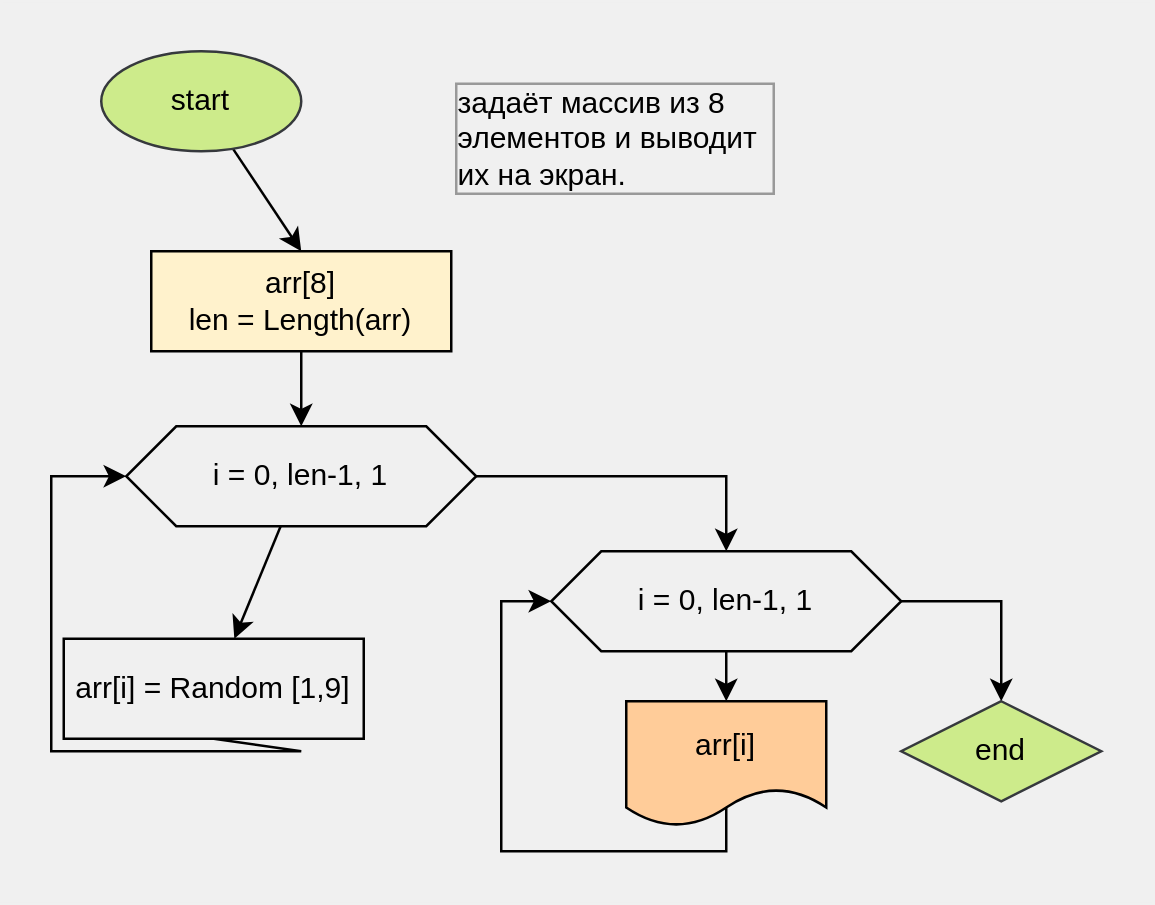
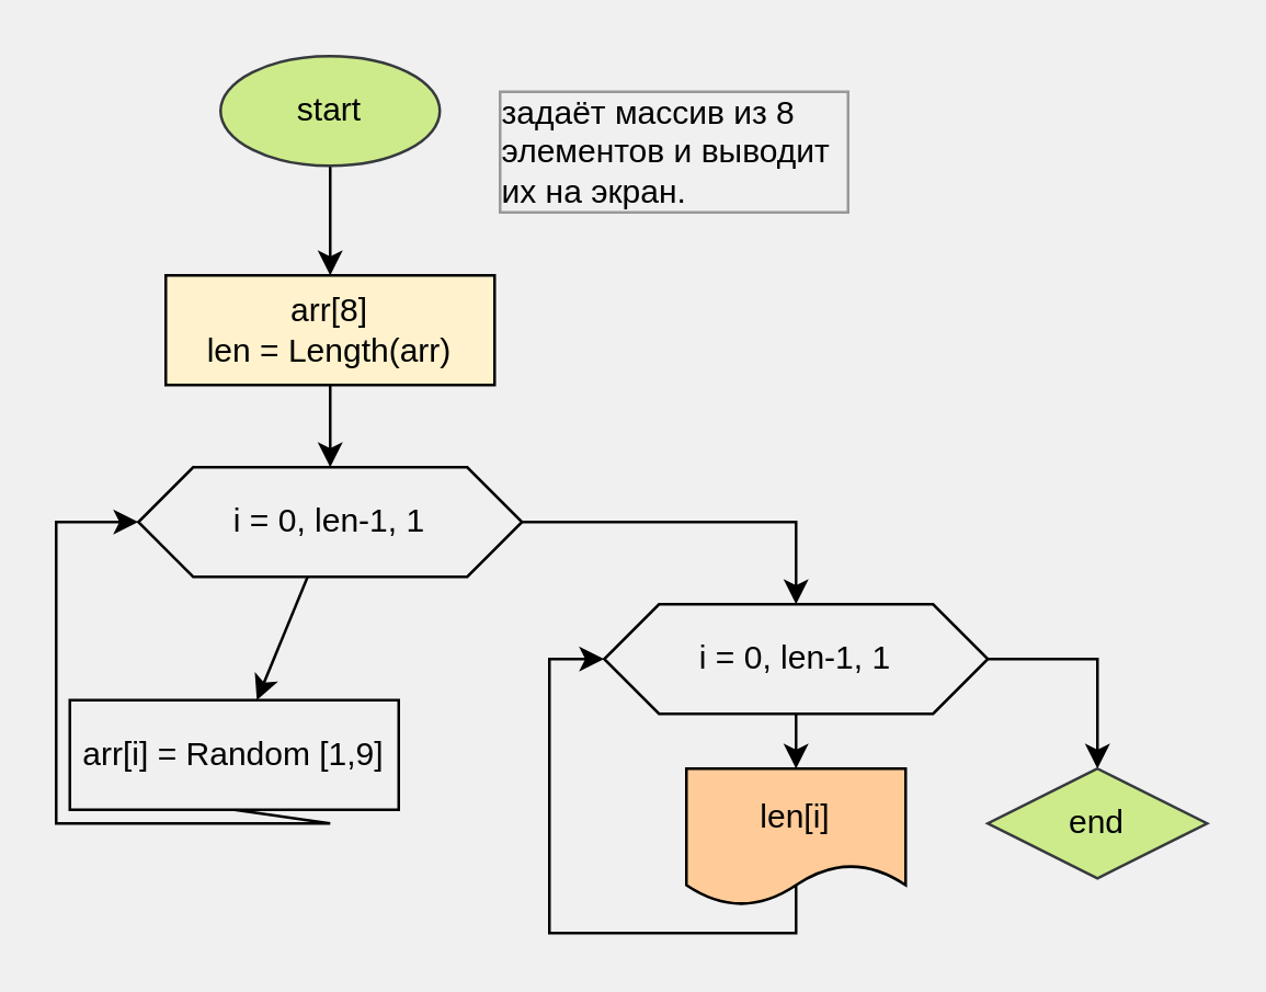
  <mxCell id="0" />
  <mxCell id="1" parent="0" />
  <mxCell id="2" value="" style="edgeStyle=none;html=1;rounded=0;strokeColor=#000000;" parent="1" source="3" edge="1"><mxGeometry relative="1" as="geometry"><mxPoint x="120" y="100" as="targetPoint" /></mxGeometry></mxCell>
- <mxCell id="3" value="start" style="ellipse;whiteSpace=wrap;html=1;fillColor=#cdeb8b;strokeColor=#36393d;fontColor=#000000;" parent="1" vertex="1"><mxGeometry x="40" y="20" width="80" height="40" as="geometry" /></mxCell>
+ <mxCell id="3" value="start" style="ellipse;whiteSpace=wrap;html=1;fillColor=#cdeb8b;strokeColor=#36393d;fontColor=#000000;" parent="1" vertex="1"><mxGeometry x="80" y="20" width="80" height="40" as="geometry" /></mxCell>
  <mxCell id="4" value="задаёт массив из 8 элементов и выводит их на экран." style="text;strokeColor=none;fillColor=none;align=left;verticalAlign=middle;rounded=0;labelBackgroundColor=#F0F0F0;fontColor=#000000;labelBorderColor=#999999;whiteSpace=wrap;" parent="1" vertex="1"><mxGeometry x="180" y="30" width="130" height="50" as="geometry" /></mxCell>
  <mxCell id="5" value="" style="edgeStyle=none;shape=connector;rounded=0;html=1;labelBackgroundColor=default;fontFamily=Helvetica;fontSize=12;fontColor=#000000;endArrow=classic;strokeColor=#000000;" edge="1" parent="1" source="7" target="11"><mxGeometry relative="1" as="geometry" /></mxCell>
  <mxCell id="6" value="" style="edgeStyle=none;shape=connector;rounded=0;html=1;labelBackgroundColor=default;fontFamily=Helvetica;fontSize=12;fontColor=#000000;endArrow=classic;strokeColor=#000000;exitX=1;exitY=0.5;exitDx=0;exitDy=0;entryX=0.5;entryY=0;entryDx=0;entryDy=0;" edge="1" parent="1" source="7" target="14"><mxGeometry relative="1" as="geometry"><Array as="points"><mxPoint x="290" y="190" /></Array></mxGeometry></mxCell>
  <mxCell id="7" value="i = 0, len-1, 1" style="shape=hexagon;perimeter=hexagonPerimeter2;whiteSpace=wrap;html=1;fixedSize=1;fillColor=#F0F0F0;strokeColor=#000000;fontColor=#000000;" vertex="1" parent="1"><mxGeometry x="50" y="170" width="140" height="40" as="geometry" /></mxCell>
  <mxCell id="8" value="" style="edgeStyle=none;html=1;fontFamily=Helvetica;fontSize=12;fontColor=#000000;rounded=0;strokeColor=#000000;" edge="1" parent="1" source="9" target="7"><mxGeometry relative="1" as="geometry" /></mxCell>
  <mxCell id="9" value="&lt;div&gt;&lt;span&gt;arr[8]&lt;/span&gt;&lt;/div&gt;len = Length(arr)" style="rounded=0;whiteSpace=wrap;html=1;fontFamily=Helvetica;fontSize=12;fontColor=#000000;strokeColor=#000000;fillColor=#fff2cc;align=center;" vertex="1" parent="1"><mxGeometry x="60" y="100" width="120" height="40" as="geometry" /></mxCell>
  <mxCell id="10" style="edgeStyle=none;shape=connector;rounded=0;html=1;exitX=0.5;exitY=1;exitDx=0;exitDy=0;entryX=0;entryY=0.5;entryDx=0;entryDy=0;labelBackgroundColor=default;fontFamily=Helvetica;fontSize=12;fontColor=#000000;endArrow=classic;strokeColor=#000000;" edge="1" parent="1" source="11" target="7"><mxGeometry relative="1" as="geometry"><Array as="points"><mxPoint x="120" y="300" /><mxPoint x="20" y="300" /><mxPoint x="20" y="190" /></Array></mxGeometry></mxCell>
  <mxCell id="11" value="arr[i] = Random [1,9]" style="rounded=0;whiteSpace=wrap;html=1;fontFamily=Helvetica;fontSize=12;fontColor=#000000;strokeColor=#000000;fillColor=#F0F0F0;align=center;" vertex="1" parent="1"><mxGeometry x="25" y="255" width="120" height="40" as="geometry" /></mxCell>
  <mxCell id="12" value="" style="edgeStyle=none;shape=connector;rounded=0;html=1;labelBackgroundColor=default;fontFamily=Helvetica;fontSize=12;fontColor=#000000;endArrow=classic;strokeColor=#000000;" edge="1" parent="1" source="14" target="16"><mxGeometry relative="1" as="geometry" /></mxCell>
  <mxCell id="13" style="edgeStyle=none;shape=connector;rounded=0;html=1;exitX=1;exitY=0.5;exitDx=0;exitDy=0;entryX=0.5;entryY=0;entryDx=0;entryDy=0;labelBackgroundColor=default;fontFamily=Helvetica;fontSize=12;fontColor=#000000;endArrow=classic;strokeColor=#000000;" edge="1" parent="1" source="14" target="17"><mxGeometry relative="1" as="geometry"><Array as="points"><mxPoint x="400" y="240" /></Array></mxGeometry></mxCell>
  <mxCell id="14" value="i = 0, len-1, 1" style="shape=hexagon;perimeter=hexagonPerimeter2;whiteSpace=wrap;html=1;fixedSize=1;fillColor=#F0F0F0;strokeColor=#000000;fontColor=#000000;" vertex="1" parent="1"><mxGeometry x="220" y="220" width="140" height="40" as="geometry" /></mxCell>
  <mxCell id="15" style="edgeStyle=none;shape=connector;rounded=0;html=1;entryX=0;entryY=0.5;entryDx=0;entryDy=0;labelBackgroundColor=default;fontFamily=Helvetica;fontSize=12;fontColor=#000000;endArrow=classic;strokeColor=#000000;" edge="1" parent="1" target="14"><mxGeometry relative="1" as="geometry"><mxPoint x="290" y="320" as="sourcePoint" /><Array as="points"><mxPoint x="290" y="340" /><mxPoint x="200" y="340" /><mxPoint x="200" y="240" /></Array></mxGeometry></mxCell>
- <mxCell id="16" value="arr[i]" style="shape=document;whiteSpace=wrap;html=1;boundedLbl=1;fillColor=#FFCC99;strokeColor=#000000;fontColor=#000000;" vertex="1" parent="1"><mxGeometry x="250" y="280" width="80" height="50" as="geometry" /></mxCell>
+ <mxCell id="16" value="len[i]" style="shape=document;whiteSpace=wrap;html=1;boundedLbl=1;fillColor=#FFCC99;strokeColor=#000000;fontColor=#000000;" vertex="1" parent="1"><mxGeometry x="250" y="280" width="80" height="50" as="geometry" /></mxCell>
  <mxCell id="17" value="end" style="rhombus;whiteSpace=wrap;html=1;fillColor=#cdeb8b;strokeColor=#36393d;fontColor=#000000;" vertex="1" parent="1"><mxGeometry x="360" y="280" width="80" height="40" as="geometry" /></mxCell>
